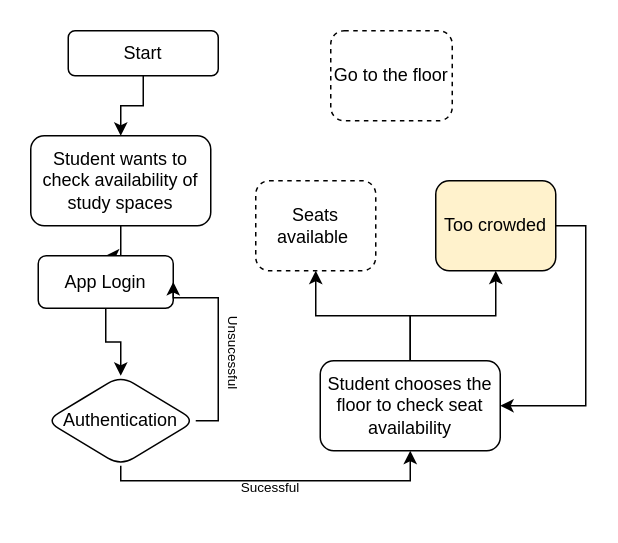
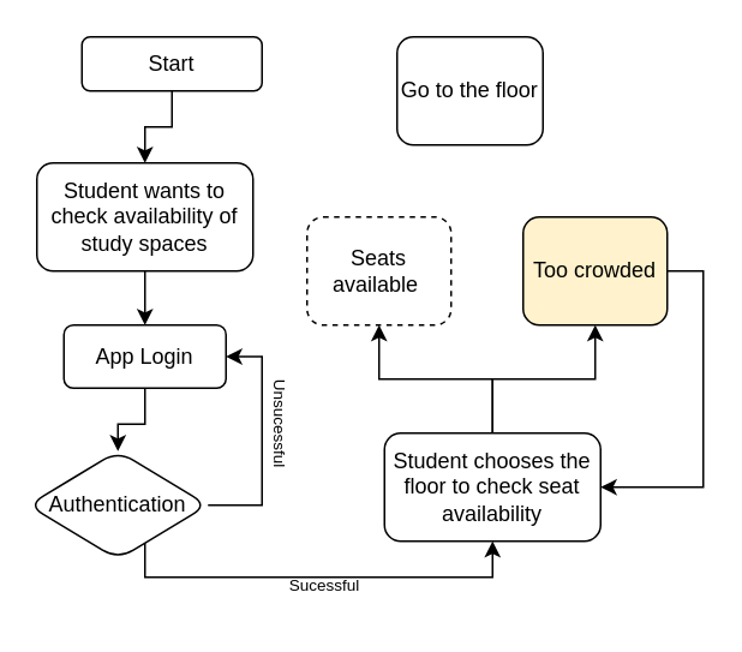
  <mxCell id="0" />
  <mxCell id="1" parent="0" />
  <mxCell id="2" value="" style="edgeStyle=orthogonalEdgeStyle;rounded=0;orthogonalLoop=1;jettySize=auto;html=1;" edge="1" parent="1" source="3" target="5"><mxGeometry relative="1" as="geometry" /></mxCell>
  <mxCell id="3" value="Start" style="rounded=1;whiteSpace=wrap;html=1;fontSize=12;glass=0;strokeWidth=1;shadow=0;" parent="1" vertex="1"><mxGeometry x="45" y="20" width="100" height="30" as="geometry" /></mxCell>
  <mxCell id="4" value="" style="edgeStyle=orthogonalEdgeStyle;rounded=0;orthogonalLoop=1;jettySize=auto;html=1;entryX=0.5;entryY=0;entryDx=0;entryDy=0;" edge="1" parent="1" source="5" target="7"><mxGeometry relative="1" as="geometry"><mxPoint x="80.034" y="170.034" as="targetPoint" /></mxGeometry></mxCell>
  <mxCell id="5" value="Student wants to check availability&amp;nbsp;of study spaces" style="whiteSpace=wrap;html=1;rounded=1;glass=0;strokeWidth=1;shadow=0;" vertex="1" parent="1"><mxGeometry x="20" y="90" width="120" height="60" as="geometry" /></mxCell>
  <mxCell id="6" value="" style="edgeStyle=orthogonalEdgeStyle;rounded=0;orthogonalLoop=1;jettySize=auto;html=1;" edge="1" parent="1" source="7" target="10"><mxGeometry relative="1" as="geometry" /></mxCell>
- <mxCell id="7" value="App Login" style="rounded=1;whiteSpace=wrap;html=1;" vertex="1" parent="1"><mxGeometry x="25" y="170" width="90" height="35" as="geometry" /></mxCell>
+ <mxCell id="7" value="App Login" style="rounded=1;whiteSpace=wrap;html=1;" vertex="1" parent="1"><mxGeometry x="35" y="180" width="90" height="35" as="geometry" /></mxCell>
  <mxCell id="8" style="edgeStyle=orthogonalEdgeStyle;rounded=0;orthogonalLoop=1;jettySize=auto;html=1;entryX=1;entryY=0.5;entryDx=0;entryDy=0;fontFamily=Helvetica;" edge="1" parent="1" source="10" target="7"><mxGeometry relative="1" as="geometry"><Array as="points"><mxPoint x="145" y="280" /><mxPoint x="145" y="198" /></Array></mxGeometry></mxCell>
  <mxCell id="9" style="edgeStyle=orthogonalEdgeStyle;rounded=0;orthogonalLoop=1;jettySize=auto;html=1;entryX=0.5;entryY=1;entryDx=0;entryDy=0;" edge="1" parent="1" source="10" target="13"><mxGeometry relative="1" as="geometry"><Array as="points"><mxPoint x="80" y="320" /><mxPoint x="273" y="320" /></Array></mxGeometry></mxCell>
- <mxCell id="10" value="Authentication" style="rhombus;whiteSpace=wrap;html=1;rounded=1;" vertex="1" parent="1"><mxGeometry x="30" y="250" width="100" height="60" as="geometry" /></mxCell>
+ <mxCell id="10" value="Authentication" style="rhombus;whiteSpace=wrap;html=1;rounded=1;" vertex="1" parent="1"><mxGeometry x="15" y="250" width="100" height="60" as="geometry" /></mxCell>
  <mxCell id="11" style="edgeStyle=orthogonalEdgeStyle;rounded=0;orthogonalLoop=1;jettySize=auto;html=1;entryX=0.5;entryY=1;entryDx=0;entryDy=0;" edge="1" parent="1" source="13" target="14"><mxGeometry relative="1" as="geometry" /></mxCell>
  <mxCell id="12" style="edgeStyle=orthogonalEdgeStyle;rounded=0;orthogonalLoop=1;jettySize=auto;html=1;entryX=0.5;entryY=1;entryDx=0;entryDy=0;" edge="1" parent="1" source="13" target="16"><mxGeometry relative="1" as="geometry" /></mxCell>
  <mxCell id="13" value="Student chooses the floor to check seat availability" style="whiteSpace=wrap;html=1;rounded=1;glass=0;strokeWidth=1;shadow=0;" vertex="1" parent="1"><mxGeometry x="213" y="240" width="120" height="60" as="geometry" /></mxCell>
  <mxCell id="14" value="Seats available&amp;nbsp;" style="rounded=1;whiteSpace=wrap;html=1;dashed=1;" vertex="1" parent="1"><mxGeometry x="170" y="120" width="80" height="60" as="geometry" /></mxCell>
  <mxCell id="15" style="edgeStyle=orthogonalEdgeStyle;rounded=0;orthogonalLoop=1;jettySize=auto;html=1;entryX=1;entryY=0.5;entryDx=0;entryDy=0;" edge="1" parent="1" source="16" target="13"><mxGeometry relative="1" as="geometry"><Array as="points"><mxPoint x="390" y="150" /><mxPoint x="390" y="270" /></Array></mxGeometry></mxCell>
  <mxCell id="16" value="Too crowded" style="rounded=1;whiteSpace=wrap;html=1;fillColor=#fff2cc;" vertex="1" parent="1"><mxGeometry x="290" y="120" width="80" height="60" as="geometry" /></mxCell>
- <mxCell id="17" value="Go to the floor" style="rounded=1;whiteSpace=wrap;html=1;dashed=1;" vertex="1" parent="1"><mxGeometry x="220" y="20" width="81" height="60" as="geometry" /></mxCell>
+ <mxCell id="17" value="Go to the floor" style="rounded=1;whiteSpace=wrap;html=1;" vertex="1" parent="1"><mxGeometry x="220" y="20" width="81" height="60" as="geometry" /></mxCell>
  <mxCell id="18" value="Unsucessful" style="text;html=1;align=center;verticalAlign=middle;whiteSpace=wrap;rounded=0;rotation=90;fontSize=9;" vertex="1" parent="1"><mxGeometry x="125" y="220" width="60" height="30" as="geometry" /></mxCell>
  <mxCell id="19" value="Sucessful" style="text;html=1;align=center;verticalAlign=middle;whiteSpace=wrap;rounded=0;rotation=0;fontSize=9;" vertex="1" parent="1"><mxGeometry x="150" y="310" width="60" height="30" as="geometry" /></mxCell>
